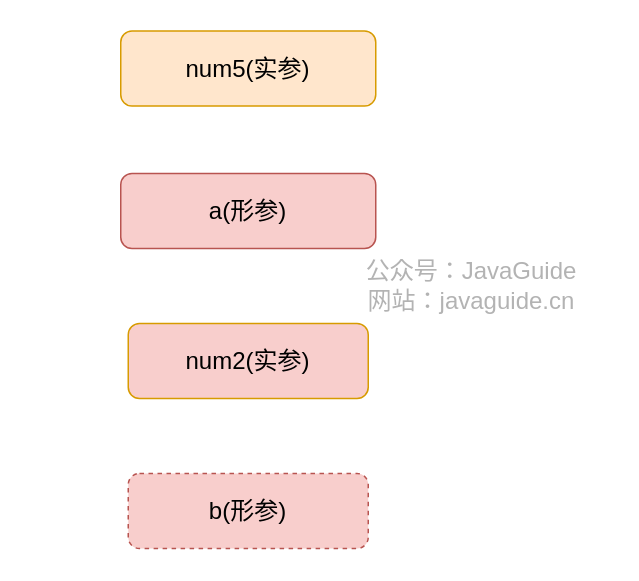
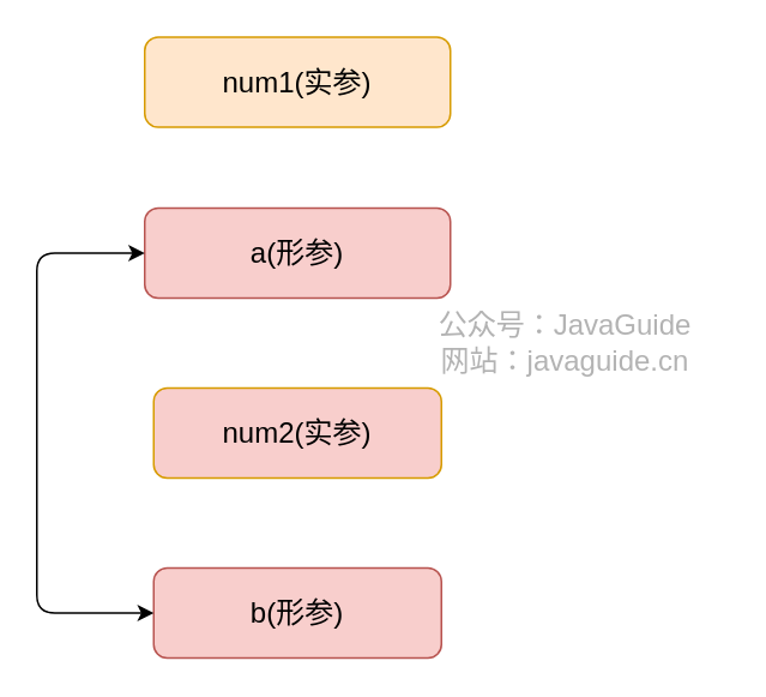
  <mxCell id="0" />
  <mxCell id="1" parent="0" />
  <mxCell id="2" value="&lt;font style=&quot;font-size: 16px;&quot;&gt;num2(实参)&lt;/font&gt;" style="rounded=1;whiteSpace=wrap;html=1;glass=0;shadow=0;sketch=0;fillColor=#f8cecc;strokeColor=#d79b00;fontSize=16;" parent="1" vertex="1"><mxGeometry x="85" y="215" width="160" height="50" as="geometry" /></mxCell>
- <mxCell id="3" value="&lt;font style=&quot;font-size: 16px;&quot;&gt;num5(实参)&lt;/font&gt;" style="rounded=1;whiteSpace=wrap;html=1;glass=0;shadow=0;sketch=0;fillColor=#ffe6cc;strokeColor=#d79b00;fontSize=16;" parent="1" vertex="1"><mxGeometry x="80" y="20" width="170" height="50" as="geometry" /></mxCell>
- <mxCell id="4" value="&lt;span style=&quot;font-size: 16px;&quot;&gt;b(形参)&lt;/span&gt;" style="rounded=1;whiteSpace=wrap;html=1;glass=0;shadow=0;sketch=0;fillColor=#f8cecc;strokeColor=#b85450;fontSize=16;dashed=1;" parent="1" vertex="1"><mxGeometry x="85" y="315" width="160" height="50" as="geometry" /></mxCell>
+ <mxCell id="3" value="&lt;font style=&quot;font-size: 16px;&quot;&gt;num1(实参)&lt;/font&gt;" style="rounded=1;whiteSpace=wrap;html=1;glass=0;shadow=0;sketch=0;fillColor=#ffe6cc;strokeColor=#d79b00;fontSize=16;" parent="1" vertex="1"><mxGeometry x="80" y="20" width="170" height="50" as="geometry" /></mxCell>
+ <mxCell id="4" value="&lt;span style=&quot;font-size: 16px;&quot;&gt;b(形参)&lt;/span&gt;" style="rounded=1;whiteSpace=wrap;html=1;glass=0;shadow=0;sketch=0;fillColor=#f8cecc;strokeColor=#b85450;fontSize=16;" parent="1" vertex="1"><mxGeometry x="85" y="315" width="160" height="50" as="geometry" /></mxCell>
  <mxCell id="5" value="&lt;font style=&quot;font-size: 16px;&quot;&gt;a(形参)&lt;/font&gt;" style="rounded=1;whiteSpace=wrap;html=1;glass=0;shadow=0;sketch=0;fillColor=#f8cecc;strokeColor=#b85450;fontSize=16;" parent="1" vertex="1"><mxGeometry x="80" y="115" width="170" height="50" as="geometry" /></mxCell>
+ <mxCell id="6" value="" style="endArrow=classic;startArrow=classic;html=1;entryX=0;entryY=0.5;entryDx=0;entryDy=0;exitX=0;exitY=0.5;exitDx=0;exitDy=0;edgeStyle=orthogonalEdgeStyle;sketch=0;shadow=0;fontSize=16;" parent="1" source="4" target="5" edge="1"><mxGeometry width="50" height="50" relative="1" as="geometry"><mxPoint x="30" y="195" as="sourcePoint" /><mxPoint x="80" y="145" as="targetPoint" /><Array as="points"><mxPoint x="20" y="340" /><mxPoint x="20" y="140" /></Array></mxGeometry></mxCell>
  <mxCell id="7" value="公众号：JavaGuide&lt;br style=&quot;font-size: 16px;&quot;&gt;网站：javaguide.cn" style="text;html=1;strokeColor=none;fillColor=none;align=center;verticalAlign=middle;whiteSpace=wrap;rounded=0;labelBackgroundColor=none;fontSize=16;fontColor=#B3B3B3;rotation=0;sketch=0;shadow=0;" parent="1" vertex="1"><mxGeometry x="224" width="180" height="10" as="geometry" y="185" /></mxCell>
